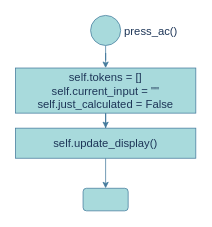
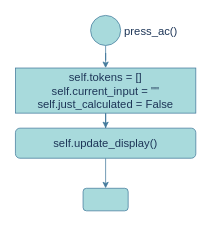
  <mxCell id="0" />
  <mxCell id="1" parent="0" />
  <mxCell id="2" value="" style="edgeStyle=orthogonalEdgeStyle;rounded=0;orthogonalLoop=1;jettySize=auto;html=1;strokeColor=#457B9D;fontColor=#1D3557;fillColor=#A8DADC;fontSize=15;verticalAlign=middle;" edge="1" parent="1" source="3" target="6"><mxGeometry relative="1" as="geometry" /></mxCell>
  <mxCell id="3" value="" style="verticalLabelPosition=bottom;verticalAlign=middle;html=1;shape=mxgraph.flowchart.on-page_reference;strokeColor=#457B9D;fontColor=#1D3557;fillColor=#A8DADC;fontSize=15;" vertex="1" parent="1"><mxGeometry x="120" y="20" width="40" height="40" as="geometry" /></mxCell>
  <mxCell id="4" value="press_ac()" style="text;html=1;align=center;verticalAlign=middle;resizable=0;points=[];autosize=1;strokeColor=none;fillColor=none;fontColor=#1D3557;fontSize=15;" vertex="1" parent="1"><mxGeometry x="155" y="25" width="90" height="30" as="geometry" /></mxCell>
  <mxCell id="5" value="" style="edgeStyle=orthogonalEdgeStyle;rounded=0;orthogonalLoop=1;jettySize=auto;html=1;strokeColor=#457B9D;fontColor=#1D3557;fillColor=#A8DADC;fontSize=15;verticalAlign=middle;" edge="1" parent="1" source="6" target="8"><mxGeometry relative="1" as="geometry" /></mxCell>
  <mxCell id="6" value="self.tokens = []&lt;div&gt;self.current_input = &quot;&quot;&lt;/div&gt;&lt;div&gt;self.just_calculated = False&lt;/div&gt;" style="whiteSpace=wrap;html=1;verticalAlign=middle;fillColor=#A8DADC;strokeColor=#457B9D;fontColor=#1D3557;fontSize=15;" vertex="1" parent="1"><mxGeometry x="20" y="90" width="240" height="60" as="geometry" /></mxCell>
  <mxCell id="7" value="" style="edgeStyle=orthogonalEdgeStyle;rounded=0;orthogonalLoop=1;jettySize=auto;html=1;strokeColor=#457B9D;fontColor=#1D3557;fillColor=#A8DADC;fontSize=15;verticalAlign=middle;" edge="1" parent="1" source="8" target="9"><mxGeometry relative="1" as="geometry" /></mxCell>
- <mxCell id="8" value="self.update_display()" style="whiteSpace=wrap;html=1;verticalAlign=middle;fillColor=#A8DADC;strokeColor=#457B9D;fontColor=#1D3557;fontSize=15;" vertex="1" parent="1"><mxGeometry x="20" y="170" width="240" height="40" as="geometry" /></mxCell>
+ <mxCell id="8" value="self.update_display()" style="whiteSpace=wrap;html=1;verticalAlign=middle;fillColor=#A8DADC;strokeColor=#457B9D;fontColor=#1D3557;fontSize=15;rounded=1;" vertex="1" parent="1"><mxGeometry x="20" y="170" width="240" height="40" as="geometry" /></mxCell>
  <mxCell id="9" value="" style="rounded=1;whiteSpace=wrap;html=1;verticalAlign=middle;fillColor=#A8DADC;strokeColor=#457B9D;fontColor=#1D3557;fontSize=15;" vertex="1" parent="1"><mxGeometry x="110" y="250" width="60" height="30" as="geometry" /></mxCell>
